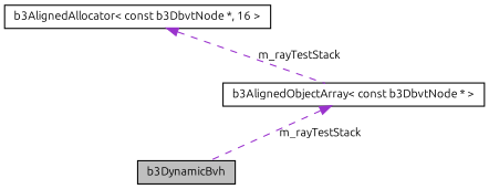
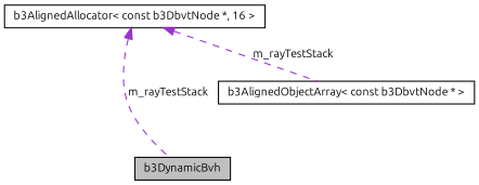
  digraph {
    fontname=Ubuntu
    node [color=black fontname=Ubuntu fontsize=10 shape=record]
    edge [color=darkorchid3 dir=back fontname=Ubuntu fontsize=10 labelfontname=FreeSans labelfontsize=10 style=dashed]
    n1 [fillcolor=grey75 fontcolor=black height=0.2 label=b3DynamicBvh style=filled width=0.4]
    n2 [height=0.2 label="b3AlignedObjectArray\< const b3DbvtNode * \>" width=0.4]
    n3 [height=0.2 label="b3AlignedAllocator\< const b3DbvtNode *, 16 \>" width=0.4]
-   n2 -> n1 [label=m_rayTestStack]
+   n3 -> n1 [label=m_rayTestStack]
    n3 -> n2 [label=m_rayTestStack]
  }
